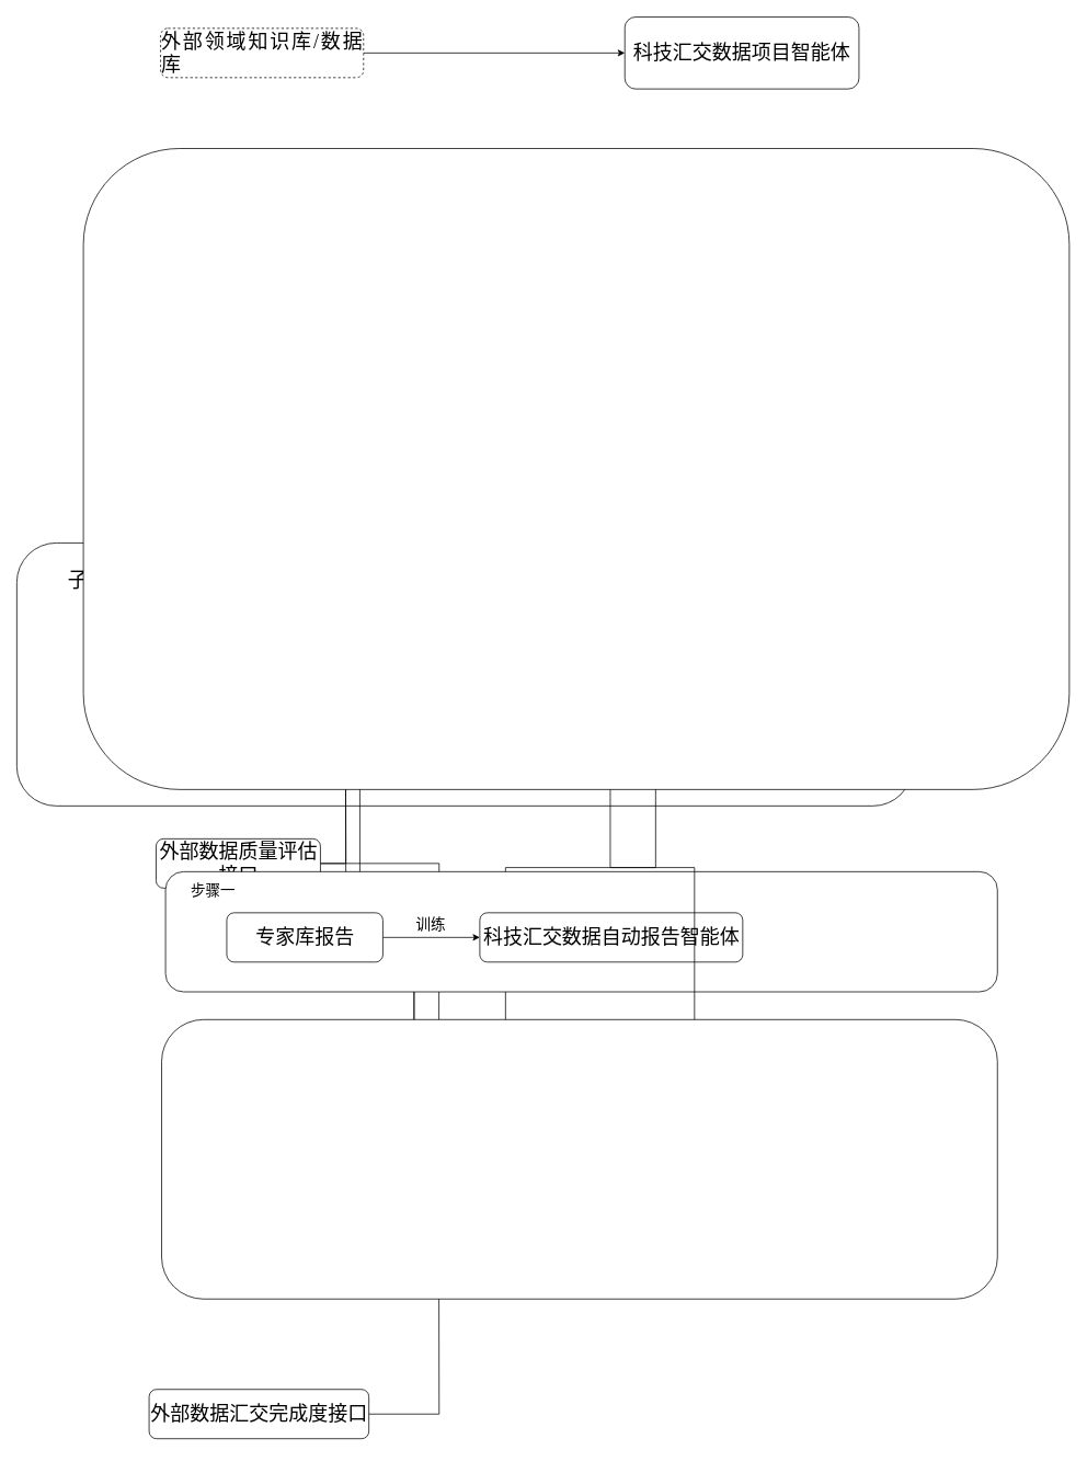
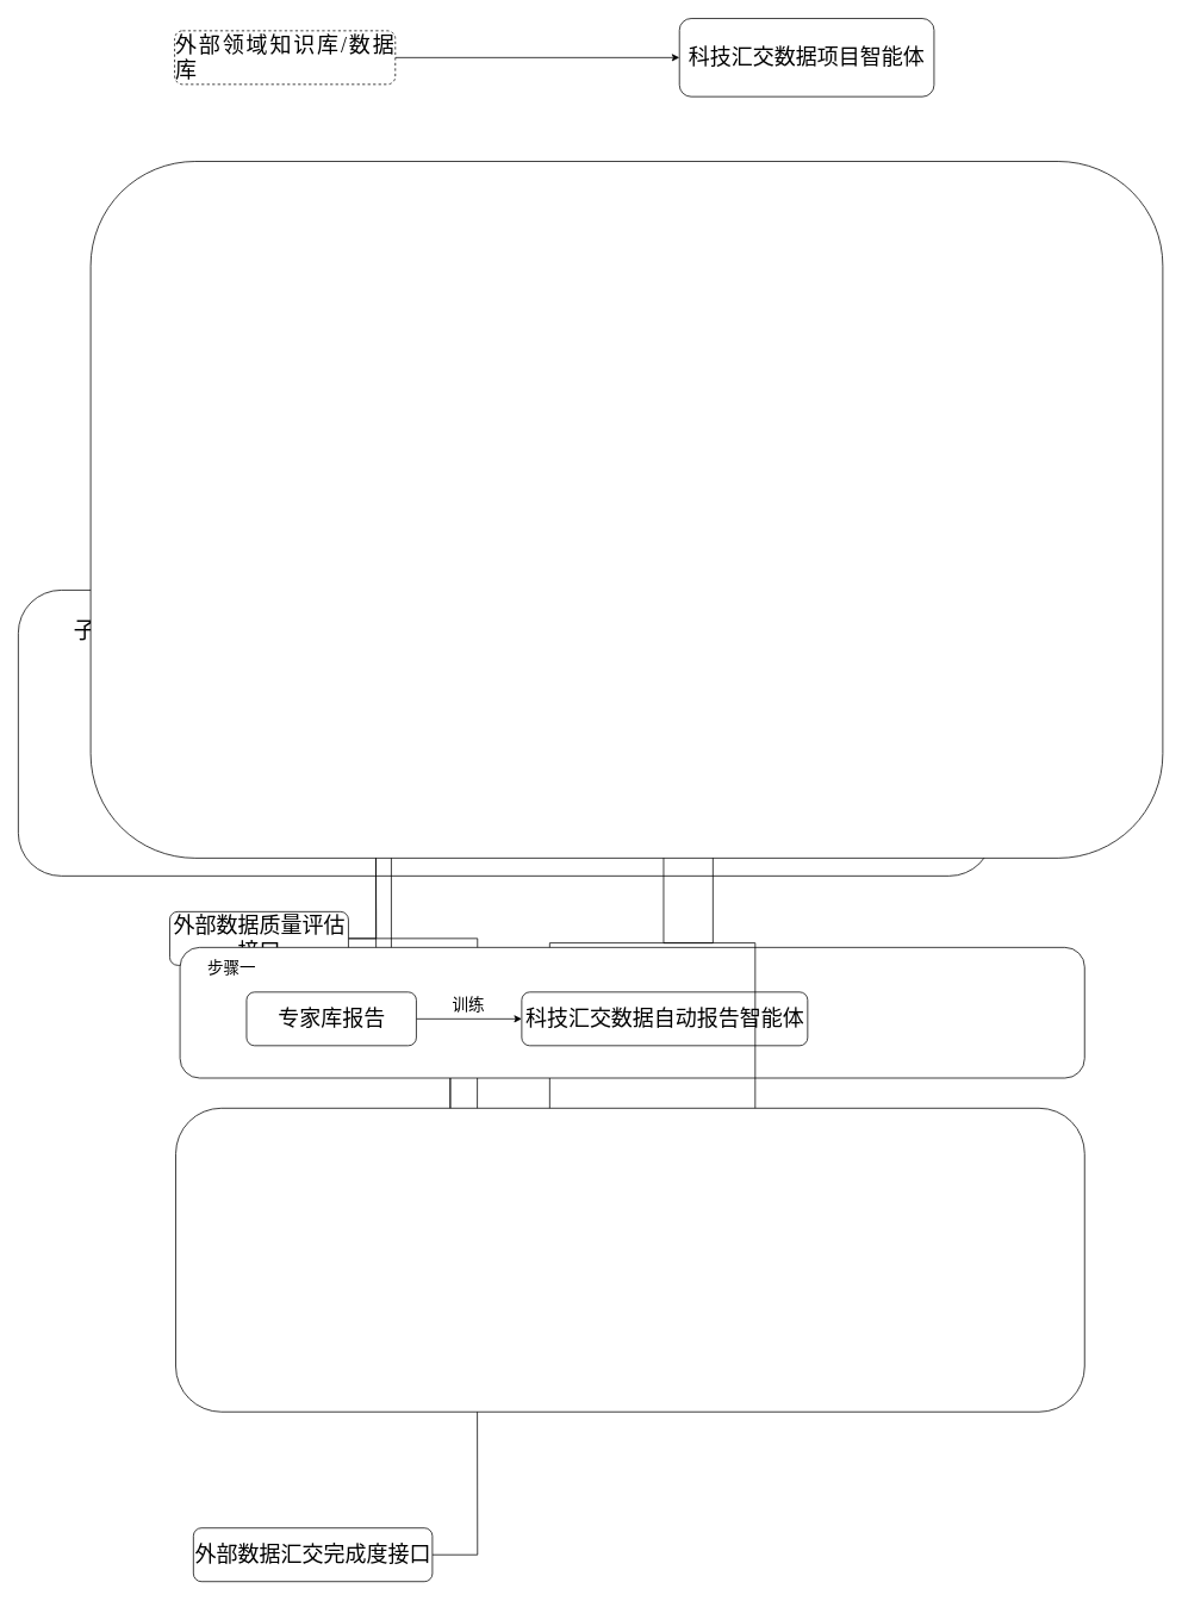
  <mxCell id="0" />
  <mxCell id="1" parent="0" />
  <mxCell id="2" value="" style="rounded=1;whiteSpace=wrap;html=1;" vertex="1" parent="1"><mxGeometry x="221" y="730" width="923" height="210" as="geometry" /></mxCell>
  <mxCell id="3" value="" style="rounded=1;whiteSpace=wrap;html=1;" vertex="1" parent="1"><mxGeometry x="228" y="450" width="923" height="220" as="geometry" /></mxCell>
  <mxCell id="4" value="" style="rounded=1;whiteSpace=wrap;html=1;" vertex="1" parent="1"><mxGeometry x="228" y="251" width="923" height="146.25" as="geometry" /></mxCell>
  <mxCell id="5" value="&lt;p style=&quot;margin: 0pt 0pt 0.0pt;&quot; class=&quot;MsoNormal&quot;&gt;&lt;font face=&quot;等线&quot; style=&quot;font-size: 24px;&quot;&gt;科技汇交数据项目智能体&lt;/font&gt;&lt;/p&gt;" style="rounded=1;whiteSpace=wrap;html=1;" vertex="1" parent="1"><mxGeometry x="760" y="20" width="285" height="87.5" as="geometry" /></mxCell>
  <mxCell id="6" style="edgeStyle=orthogonalEdgeStyle;rounded=0;orthogonalLoop=1;jettySize=auto;html=1;exitX=1;exitY=0.5;exitDx=0;exitDy=0;entryX=0;entryY=0.5;entryDx=0;entryDy=0;" edge="1" parent="1" source="7" target="19"><mxGeometry relative="1" as="geometry" /></mxCell>
  <mxCell id="7" value="&lt;p style=&quot;margin: 0pt 0pt 0.0pt; text-align: justify;&quot; class=&quot;MsoNormal&quot;&gt;&lt;font face=&quot;等线&quot; style=&quot;font-size: 24px;&quot;&gt;评价模型&lt;/font&gt;&lt;/p&gt;" style="rounded=1;whiteSpace=wrap;html=1;" vertex="1" parent="1"><mxGeometry x="510" y="435" width="215" height="60" as="geometry" /></mxCell>
  <mxCell id="8" value="" style="rounded=1;whiteSpace=wrap;html=1;" vertex="1" parent="1"><mxGeometry x="20" y="660" width="1090" height="320" as="geometry" /></mxCell>
  <mxCell id="9" value="&lt;p style=&quot;margin: 0pt 0pt 0.0pt; text-align: justify; font-size: 25px;&quot; class=&quot;MsoNormal&quot;&gt;&lt;font face=&quot;等线&quot;&gt;子任务二&lt;/font&gt;&lt;/p&gt;" style="text;html=1;align=center;verticalAlign=middle;whiteSpace=wrap;rounded=0;" vertex="1" parent="1"><mxGeometry y="690" width="145" height="30" as="geometry" x="60" /></mxCell>
  <mxCell id="10" style="edgeStyle=orthogonalEdgeStyle;rounded=0;orthogonalLoop=1;jettySize=auto;html=1;exitX=1;exitY=0.5;exitDx=0;exitDy=0;entryX=0;entryY=0.5;entryDx=0;entryDy=0;" edge="1" parent="1" source="12" target="23"><mxGeometry relative="1" as="geometry" /></mxCell>
  <mxCell id="11" style="edgeStyle=orthogonalEdgeStyle;rounded=0;orthogonalLoop=1;jettySize=auto;html=1;exitX=0.5;exitY=0;exitDx=0;exitDy=0;entryX=0.5;entryY=1;entryDx=0;entryDy=0;" edge="1" parent="1" source="12" target="58"><mxGeometry relative="1" as="geometry" /></mxCell>
  <mxCell id="12" value="&lt;p style=&quot;margin: 0pt 0pt 0.0pt; text-align: justify;&quot; class=&quot;MsoNormal&quot;&gt;&lt;span style=&quot;font-family: 等线; font-size: 24px; text-align: center;&quot;&gt;科技汇交数据自动报告智能体&lt;/span&gt;&lt;br&gt;&lt;/p&gt;" style="rounded=1;whiteSpace=wrap;html=1;" vertex="1" parent="1"><mxGeometry x="457.5" y="780" width="320" height="60" as="geometry" /></mxCell>
  <mxCell id="13" style="edgeStyle=orthogonalEdgeStyle;rounded=0;orthogonalLoop=1;jettySize=auto;html=1;exitX=1;exitY=0.5;exitDx=0;exitDy=0;entryX=0;entryY=0.25;entryDx=0;entryDy=0;" edge="1" parent="1" source="15" target="32"><mxGeometry relative="1" as="geometry" /></mxCell>
  <mxCell id="14" style="edgeStyle=orthogonalEdgeStyle;rounded=0;orthogonalLoop=1;jettySize=auto;html=1;exitX=1;exitY=0.5;exitDx=0;exitDy=0;entryX=0;entryY=0.5;entryDx=0;entryDy=0;" edge="1" parent="1" source="15" target="32"><mxGeometry relative="1" as="geometry" /></mxCell>
  <mxCell id="15" value="&lt;font style=&quot;font-size: 24px;&quot; face=&quot;等线&quot;&gt;项目内容&lt;/font&gt;" style="rounded=1;whiteSpace=wrap;html=1;" vertex="1" parent="1"><mxGeometry x="195" y="221.25" width="185" height="60" as="geometry" /></mxCell>
  <mxCell id="16" style="edgeStyle=orthogonalEdgeStyle;rounded=0;orthogonalLoop=1;jettySize=auto;html=1;exitX=1;exitY=0.5;exitDx=0;exitDy=0;entryX=0;entryY=0.5;entryDx=0;entryDy=0;" edge="1" parent="1" source="17" target="7"><mxGeometry relative="1" as="geometry"><mxPoint x="504" y="840" as="targetPoint" /></mxGeometry></mxCell>
  <mxCell id="17" value="&lt;span style=&quot;font-family: 等线; font-size: 24px; text-align: justify;&quot;&gt;关键信息&lt;/span&gt;" style="rounded=1;whiteSpace=wrap;html=1;" vertex="1" parent="1"><mxGeometry x="190" y="490" width="190" height="60" as="geometry" /></mxCell>
  <mxCell id="18" value="&lt;p style=&quot;margin: 0pt 0pt 0.0pt; text-align: justify;&quot; class=&quot;MsoNormal&quot;&gt;&lt;font face=&quot;等线&quot; style=&quot;font-size: 24px;&quot;&gt;关键概念实体&lt;/font&gt;&lt;/p&gt;" style="rounded=1;whiteSpace=wrap;html=1;" vertex="1" parent="1"><mxGeometry x="817.5" y="221.25" width="170" height="60" as="geometry" /></mxCell>
  <mxCell id="19" value="&lt;p style=&quot;margin: 0pt 0pt 0.0pt; text-align: justify;&quot; class=&quot;MsoNormal&quot;&gt;&lt;font face=&quot;等线&quot; style=&quot;font-size: 24px;&quot;&gt;相关性评价结果&lt;/font&gt;&lt;/p&gt;" style="rounded=1;whiteSpace=wrap;html=1;" vertex="1" parent="1"><mxGeometry x="790" y="435" width="215" height="60" as="geometry" /></mxCell>
  <mxCell id="20" style="edgeStyle=orthogonalEdgeStyle;rounded=0;orthogonalLoop=1;jettySize=auto;html=1;exitX=1;exitY=0.5;exitDx=0;exitDy=0;" edge="1" parent="1" source="22"><mxGeometry relative="1" as="geometry"><mxPoint x="533.5" y="1410" as="targetPoint" /></mxGeometry></mxCell>
  <mxCell id="21" style="edgeStyle=orthogonalEdgeStyle;rounded=0;orthogonalLoop=1;jettySize=auto;html=1;exitX=1;exitY=0.5;exitDx=0;exitDy=0;endArrow=none;endFill=0;" edge="1" parent="1" source="22"><mxGeometry relative="1" as="geometry"><mxPoint x="420" y="810" as="targetPoint" /></mxGeometry></mxCell>
  <mxCell id="22" value="&lt;p class=&quot;MsoNormal&quot;&gt;&lt;font style=&quot;font-size: 24px;&quot; face=&quot;等线&quot;&gt;外部&lt;/font&gt;&lt;span style=&quot;background-color: initial; font-size: 24px;&quot;&gt;&lt;font face=&quot;等线&quot;&gt;数据质量评估接口&lt;/font&gt;&lt;/span&gt;&lt;/p&gt;" style="rounded=1;whiteSpace=wrap;html=1;" vertex="1" parent="1"><mxGeometry x="189.5" y="1020" width="200" height="60" as="geometry" /></mxCell>
  <mxCell id="23" value="&lt;p style=&quot;margin: 0pt 0pt 0.0pt; text-align: justify;&quot; class=&quot;MsoNormal&quot;&gt;&lt;font face=&quot;Arial&quot;&gt;&lt;span style=&quot;font-size: 24px;&quot;&gt;生成报告&lt;/span&gt;&lt;/font&gt;&lt;/p&gt;" style="rounded=1;whiteSpace=wrap;html=1;" vertex="1" parent="1"><mxGeometry x="855" y="780" width="190" height="60" as="geometry" /></mxCell>
  <mxCell id="24" style="edgeStyle=orthogonalEdgeStyle;rounded=0;orthogonalLoop=1;jettySize=auto;html=1;exitX=1;exitY=0.5;exitDx=0;exitDy=0;entryX=0;entryY=0.5;entryDx=0;entryDy=0;" edge="1" parent="1" source="25" target="5"><mxGeometry relative="1" as="geometry" /></mxCell>
  <mxCell id="25" value="&lt;p style=&quot;margin: 0pt 0pt 0.0pt; text-align: justify;&quot; class=&quot;MsoNormal&quot;&gt;&lt;font face=&quot;等线&quot; style=&quot;font-size: 24px;&quot;&gt;外部领域知识库/数据库&lt;/font&gt;&lt;/p&gt;" style="rounded=1;whiteSpace=wrap;html=1;dashed=1;" vertex="1" parent="1"><mxGeometry x="195" y="33.75" width="247" height="60" as="geometry" /></mxCell>
  <mxCell id="26" value="&lt;font style=&quot;font-size: 18px;&quot; face=&quot;等线&quot;&gt;训练&lt;/font&gt;" style="text;html=1;align=center;verticalAlign=middle;whiteSpace=wrap;rounded=0;" vertex="1" parent="1"><mxGeometry x="659.5" y="309.12" width="60" height="30" as="geometry" /></mxCell>
  <mxCell id="27" value="&lt;font style=&quot;font-size: 18px;&quot; face=&quot;等线&quot;&gt;步骤一&lt;/font&gt;" style="text;html=1;align=center;verticalAlign=middle;whiteSpace=wrap;rounded=0;" vertex="1" parent="1"><mxGeometry x="258" y="260" width="60" height="30" as="geometry" /></mxCell>
  <mxCell id="28" value="&lt;font style=&quot;font-size: 18px;&quot; face=&quot;等线&quot;&gt;步骤二&lt;/font&gt;" style="text;html=1;align=center;verticalAlign=middle;whiteSpace=wrap;rounded=0;" vertex="1" parent="1"><mxGeometry x="258" y="460" width="60" height="30" as="geometry" /></mxCell>
  <mxCell id="29" style="edgeStyle=orthogonalEdgeStyle;rounded=0;orthogonalLoop=1;jettySize=auto;html=1;exitX=1;exitY=0.25;exitDx=0;exitDy=0;" edge="1" parent="1" source="32" target="18"><mxGeometry relative="1" as="geometry" /></mxCell>
  <mxCell id="30" style="edgeStyle=orthogonalEdgeStyle;rounded=0;orthogonalLoop=1;jettySize=auto;html=1;exitX=1;exitY=0.5;exitDx=0;exitDy=0;" edge="1" parent="1" source="32" target="18"><mxGeometry relative="1" as="geometry" /></mxCell>
  <mxCell id="31" style="edgeStyle=orthogonalEdgeStyle;rounded=0;orthogonalLoop=1;jettySize=auto;html=1;exitX=1;exitY=0.75;exitDx=0;exitDy=0;entryX=0;entryY=0.5;entryDx=0;entryDy=0;" edge="1" parent="1" source="32" target="44"><mxGeometry relative="1" as="geometry" /></mxCell>
  <mxCell id="32" value="&lt;p style=&quot;margin: 0pt 0pt 0.0pt;&quot; class=&quot;MsoNormal&quot;&gt;&lt;font face=&quot;等线&quot; style=&quot;font-size: 24px;&quot;&gt;科技汇交数据项目智能体&lt;/font&gt;&lt;/p&gt;" style="rounded=1;whiteSpace=wrap;html=1;" vertex="1" parent="1"><mxGeometry x="519.5" y="487.5" width="285" height="172.5" as="geometry" /></mxCell>
  <mxCell id="33" value="&lt;font face=&quot;等线&quot;&gt;&lt;span style=&quot;font-size: 18px;&quot;&gt;推理&lt;/span&gt;&lt;/font&gt;" style="text;html=1;align=center;verticalAlign=middle;whiteSpace=wrap;rounded=0;" vertex="1" parent="1"><mxGeometry x="822" y="501.25" width="60" height="30" as="geometry" /></mxCell>
  <mxCell id="34" value="&lt;font style=&quot;font-size: 18px;&quot; face=&quot;等线&quot;&gt;步骤三&lt;/font&gt;" style="text;html=1;align=center;verticalAlign=middle;whiteSpace=wrap;rounded=0;" vertex="1" parent="1"><mxGeometry x="251" y="740" width="60" height="30" as="geometry" /></mxCell>
  <mxCell id="35" style="edgeStyle=orthogonalEdgeStyle;rounded=0;orthogonalLoop=1;jettySize=auto;html=1;exitX=1;exitY=0.5;exitDx=0;exitDy=0;entryX=0;entryY=0.5;entryDx=0;entryDy=0;" edge="1" parent="1" source="36" target="7"><mxGeometry relative="1" as="geometry" /></mxCell>
  <mxCell id="36" value="&lt;p style=&quot;margin: 0pt 0pt 0.0pt; text-align: justify;&quot; class=&quot;MsoNormal&quot;&gt;&lt;span style=&quot;font-family: 等线; font-size: 24px;&quot;&gt;关键概念实体&lt;/span&gt;&lt;br&gt;&lt;/p&gt;" style="rounded=1;whiteSpace=wrap;html=1;" vertex="1" parent="1"><mxGeometry x="249" y="780" width="185" height="60" as="geometry" /></mxCell>
  <mxCell id="37" style="edgeStyle=orthogonalEdgeStyle;rounded=0;orthogonalLoop=1;jettySize=auto;html=1;exitX=1;exitY=0.5;exitDx=0;exitDy=0;entryX=0;entryY=0.5;entryDx=0;entryDy=0;" edge="1" parent="1" source="39" target="12"><mxGeometry relative="1" as="geometry" /></mxCell>
  <mxCell id="38" style="edgeStyle=orthogonalEdgeStyle;rounded=0;orthogonalLoop=1;jettySize=auto;html=1;exitX=1;exitY=0.5;exitDx=0;exitDy=0;endArrow=none;endFill=0;" edge="1" parent="1" source="39"><mxGeometry relative="1" as="geometry"><mxPoint x="420" y="810" as="targetPoint" /></mxGeometry></mxCell>
  <mxCell id="39" value="&lt;p style=&quot;margin: 0pt 0pt 0.0pt; text-align: justify;&quot; class=&quot;MsoNormal&quot;&gt;&lt;span style=&quot;font-family: 等线; font-size: 24px;&quot;&gt;相关性评价结果&lt;/span&gt;&lt;br&gt;&lt;/p&gt;" style="rounded=1;whiteSpace=wrap;html=1;" vertex="1" parent="1"><mxGeometry x="293.5" y="1380" width="190" height="60" as="geometry" /></mxCell>
  <mxCell id="40" style="edgeStyle=orthogonalEdgeStyle;rounded=0;orthogonalLoop=1;jettySize=auto;html=1;exitX=1;exitY=0.5;exitDx=0;exitDy=0;entryX=0;entryY=0.75;entryDx=0;entryDy=0;" edge="1" parent="1" source="42" target="32"><mxGeometry relative="1" as="geometry" /></mxCell>
  <mxCell id="41" style="edgeStyle=orthogonalEdgeStyle;rounded=0;orthogonalLoop=1;jettySize=auto;html=1;exitX=1;exitY=0.5;exitDx=0;exitDy=0;entryX=0;entryY=0.5;entryDx=0;entryDy=0;" edge="1" parent="1" source="43" target="12"><mxGeometry relative="1" as="geometry" /></mxCell>
  <mxCell id="42" value="&lt;font style=&quot;font-size: 24px;&quot; face=&quot;等线&quot;&gt;汇交数据模板&lt;/font&gt;" style="rounded=1;whiteSpace=wrap;html=1;" vertex="1" parent="1"><mxGeometry x="251" y="587" width="190" height="60" as="geometry" /></mxCell>
  <mxCell id="43" value="&lt;p style=&quot;margin: 0pt 0pt 0.0pt; text-align: justify;&quot; class=&quot;MsoNormal&quot;&gt;&lt;font face=&quot;等线&quot; style=&quot;font-size: 24px;&quot;&gt;概念实体&lt;/font&gt;&lt;/p&gt;" style="rounded=1;whiteSpace=wrap;html=1;" vertex="1" parent="1"><mxGeometry x="202" y="700" width="185" height="60" as="geometry" /></mxCell>
  <mxCell id="44" value="&lt;p style=&quot;margin: 0pt 0pt 0.0pt; text-align: justify;&quot; class=&quot;MsoNormal&quot;&gt;&lt;font face=&quot;等线&quot; style=&quot;font-size: 24px;&quot;&gt;关键信息&lt;/font&gt;&lt;/p&gt;" style="rounded=1;whiteSpace=wrap;html=1;" vertex="1" parent="1"><mxGeometry x="909.5" y="587" width="170" height="60" as="geometry" /></mxCell>
  <mxCell id="45" style="edgeStyle=orthogonalEdgeStyle;rounded=0;orthogonalLoop=1;jettySize=auto;html=1;exitX=1;exitY=0.5;exitDx=0;exitDy=0;entryX=0;entryY=0.5;entryDx=0;entryDy=0;" edge="1" parent="1" source="47" target="12"><mxGeometry relative="1" as="geometry" /></mxCell>
  <mxCell id="46" value="&lt;font face=&quot;等线&quot;&gt;&lt;span style=&quot;font-size: 18px;&quot;&gt;结构化抽取&lt;/span&gt;&lt;/font&gt;" style="text;html=1;align=center;verticalAlign=middle;whiteSpace=wrap;rounded=0;" vertex="1" parent="1"><mxGeometry x="822" y="580" width="60" height="30" as="geometry" /></mxCell>
  <mxCell id="47" value="&lt;font style=&quot;font-size: 24px;&quot; face=&quot;等线&quot;&gt;汇交数据模板&lt;/font&gt;" style="rounded=1;whiteSpace=wrap;html=1;" vertex="1" parent="1"><mxGeometry x="197" y="780" width="190" height="60" as="geometry" /></mxCell>
  <mxCell id="48" value="&lt;font style=&quot;font-size: 18px;&quot; face=&quot;等线&quot;&gt;步骤一&lt;/font&gt;" style="text;html=1;align=center;verticalAlign=middle;whiteSpace=wrap;rounded=0;" vertex="1" parent="1"><mxGeometry x="231" y="1069" width="60" height="30" as="geometry" /></mxCell>
  <mxCell id="49" value="" style="rounded=1;whiteSpace=wrap;html=1;" vertex="1" parent="1"><mxGeometry x="201" y="1060" width="1012.5" height="146.25" as="geometry" /></mxCell>
  <mxCell id="50" value="&lt;font style=&quot;font-size: 18px;&quot; face=&quot;等线&quot;&gt;步骤一&lt;/font&gt;" style="text;html=1;align=center;verticalAlign=middle;whiteSpace=wrap;rounded=0;" vertex="1" parent="1"><mxGeometry x="228.5" y="1069" width="60" height="30" as="geometry" /></mxCell>
  <mxCell id="51" value="&lt;p style=&quot;margin: 0pt 0pt 0.0pt; text-align: justify;&quot; class=&quot;MsoNormal&quot;&gt;&lt;span style=&quot;font-family: 等线; font-size: 24px; text-align: center;&quot;&gt;科技汇交数据自动报告智能体&lt;/span&gt;&lt;br&gt;&lt;/p&gt;" style="rounded=1;whiteSpace=wrap;html=1;" vertex="1" parent="1"><mxGeometry x="583.5" y="1110" width="320" height="60" as="geometry" /></mxCell>
  <mxCell id="52" style="edgeStyle=orthogonalEdgeStyle;rounded=0;orthogonalLoop=1;jettySize=auto;html=1;exitX=1;exitY=0.5;exitDx=0;exitDy=0;entryX=0;entryY=0.5;entryDx=0;entryDy=0;" edge="1" parent="1" source="53" target="51"><mxGeometry relative="1" as="geometry" /></mxCell>
  <mxCell id="53" value="&lt;p style=&quot;margin: 0pt 0pt 0.0pt; text-align: justify;&quot; class=&quot;MsoNormal&quot;&gt;&lt;font face=&quot;Arial&quot;&gt;&lt;span style=&quot;font-size: 24px;&quot;&gt;专家库报告&lt;/span&gt;&lt;/font&gt;&lt;/p&gt;" style="rounded=1;whiteSpace=wrap;html=1;" vertex="1" parent="1"><mxGeometry x="275.5" y="1110" width="190" height="60" as="geometry" /></mxCell>
  <mxCell id="54" value="&lt;font style=&quot;font-size: 18px;&quot; face=&quot;等线&quot;&gt;训练&lt;/font&gt;" style="text;html=1;align=center;verticalAlign=middle;whiteSpace=wrap;rounded=0;" vertex="1" parent="1"><mxGeometry x="493.5" y="1110" width="60" height="30" as="geometry" /></mxCell>
  <mxCell id="55" value="&lt;font style=&quot;font-size: 18px;&quot; face=&quot;等线&quot;&gt;步骤二&lt;/font&gt;" style="text;html=1;align=center;verticalAlign=middle;whiteSpace=wrap;rounded=0;" vertex="1" parent="1"><mxGeometry x="234.5" y="1260" width="60" height="30" as="geometry" /></mxCell>
  <mxCell id="56" style="edgeStyle=orthogonalEdgeStyle;rounded=0;orthogonalLoop=1;jettySize=auto;html=1;exitX=1;exitY=0.5;exitDx=0;exitDy=0;" edge="1" parent="1" source="57"><mxGeometry relative="1" as="geometry"><mxPoint x="533.5" y="1410" as="targetPoint" /></mxGeometry></mxCell>
- <mxCell id="57" value="&lt;p class=&quot;MsoNormal&quot;&gt;&lt;font style=&quot;font-size: 24px;&quot; face=&quot;等线&quot;&gt;外部&lt;/font&gt;&lt;span style=&quot;background-color: initial; font-size: 24px;&quot;&gt;&lt;font face=&quot;等线&quot;&gt;数据汇交完成度接口&lt;/font&gt;&lt;/span&gt;&lt;/p&gt;" style="rounded=1;whiteSpace=wrap;html=1;" vertex="1" parent="1"><mxGeometry x="181" y="1690" width="267.5" height="60" as="geometry" /></mxCell>
+ <mxCell id="57" value="&lt;p class=&quot;MsoNormal&quot;&gt;&lt;font style=&quot;font-size: 24px;&quot; face=&quot;等线&quot;&gt;外部&lt;/font&gt;&lt;span style=&quot;background-color: initial; font-size: 24px;&quot;&gt;&lt;font face=&quot;等线&quot;&gt;数据汇交完成度接口&lt;/font&gt;&lt;/span&gt;&lt;/p&gt;" style="rounded=1;whiteSpace=wrap;html=1;" vertex="1" parent="1"><mxGeometry x="216" y="1710" width="267.5" height="60" as="geometry" /></mxCell>
  <mxCell id="58" value="&lt;p style=&quot;margin: 0pt 0pt 0.0pt; text-align: justify;&quot; class=&quot;MsoNormal&quot;&gt;&lt;font face=&quot;Arial&quot;&gt;&lt;span style=&quot;font-size: 24px;&quot;&gt;报告模板&lt;/span&gt;&lt;/font&gt;&lt;/p&gt;" style="rounded=1;whiteSpace=wrap;html=1;" vertex="1" parent="1"><mxGeometry x="634.75" y="1270" width="190" height="60" as="geometry" /></mxCell>
  <mxCell id="59" style="edgeStyle=orthogonalEdgeStyle;rounded=0;orthogonalLoop=1;jettySize=auto;html=1;exitX=1;exitY=0.5;exitDx=0;exitDy=0;entryX=0.89;entryY=0.029;entryDx=0;entryDy=0;entryPerimeter=0;" edge="1" parent="1" source="58" target="12"><mxGeometry relative="1" as="geometry" /></mxCell>
  <mxCell id="60" value="&lt;font style=&quot;font-size: 18px;&quot; face=&quot;等线&quot;&gt;生成&lt;/font&gt;" style="text;html=1;align=center;verticalAlign=middle;whiteSpace=wrap;rounded=0;" vertex="1" parent="1"><mxGeometry x="663.5" y="1340" width="60" height="30" as="geometry" /></mxCell>
  <mxCell id="61" value="&lt;font style=&quot;font-size: 18px;&quot; face=&quot;等线&quot;&gt;输入&lt;/font&gt;" style="text;html=1;align=center;verticalAlign=middle;whiteSpace=wrap;rounded=0;" vertex="1" parent="1"><mxGeometry x="864.5" y="1320" width="60" height="30" as="geometry" /></mxCell>
  <mxCell id="62" value="&lt;font style=&quot;font-size: 18px;&quot; face=&quot;等线&quot;&gt;生成&lt;/font&gt;" style="text;html=1;align=center;verticalAlign=middle;whiteSpace=wrap;rounded=0;" vertex="1" parent="1"><mxGeometry x="903.5" y="1370" width="60" height="30" as="geometry" /></mxCell>
  <mxCell id="63" value="" style="rounded=1;whiteSpace=wrap;html=1;" vertex="1" parent="1"><mxGeometry x="101" y="180" width="1200" height="780" as="geometry" /></mxCell>
  <mxCell id="64" value="" style="rounded=1;whiteSpace=wrap;html=1;" vertex="1" parent="1"><mxGeometry x="196.25" y="1240" width="1017.25" height="340" as="geometry" /></mxCell>
